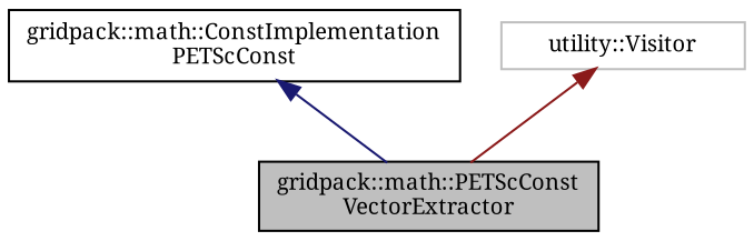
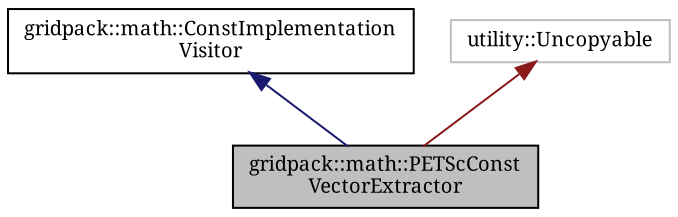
  digraph {
    fontname="Noto Serif"
    node [color=black fillcolor=white fontname="Noto Serif" fontsize=10 shape=record style=filled]
    edge [dir=back fontname="Noto Serif" fontsize=10 labelfontname=Helvetica labelfontsize=10 style=solid]
    n1 [fillcolor=grey75 fontcolor=black height=0.2 label="gridpack::math::PETScConst\lVectorExtractor" width=0.4]
-   n2 [height=0.2 label="gridpack::math::ConstImplementation\lPETScConst" width=0.4]
-   n3 [color=grey75 height=0.2 label="utility::Visitor" width=0.4]
+   n2 [height=0.2 label="gridpack::math::ConstImplementation\lVisitor" width=0.4]
+   n3 [color=grey75 height=0.2 label="utility::Uncopyable" width=0.4]
    n2 -> n1 [color=midnightblue]
    n3 -> n1 [color=firebrick4]
  }
